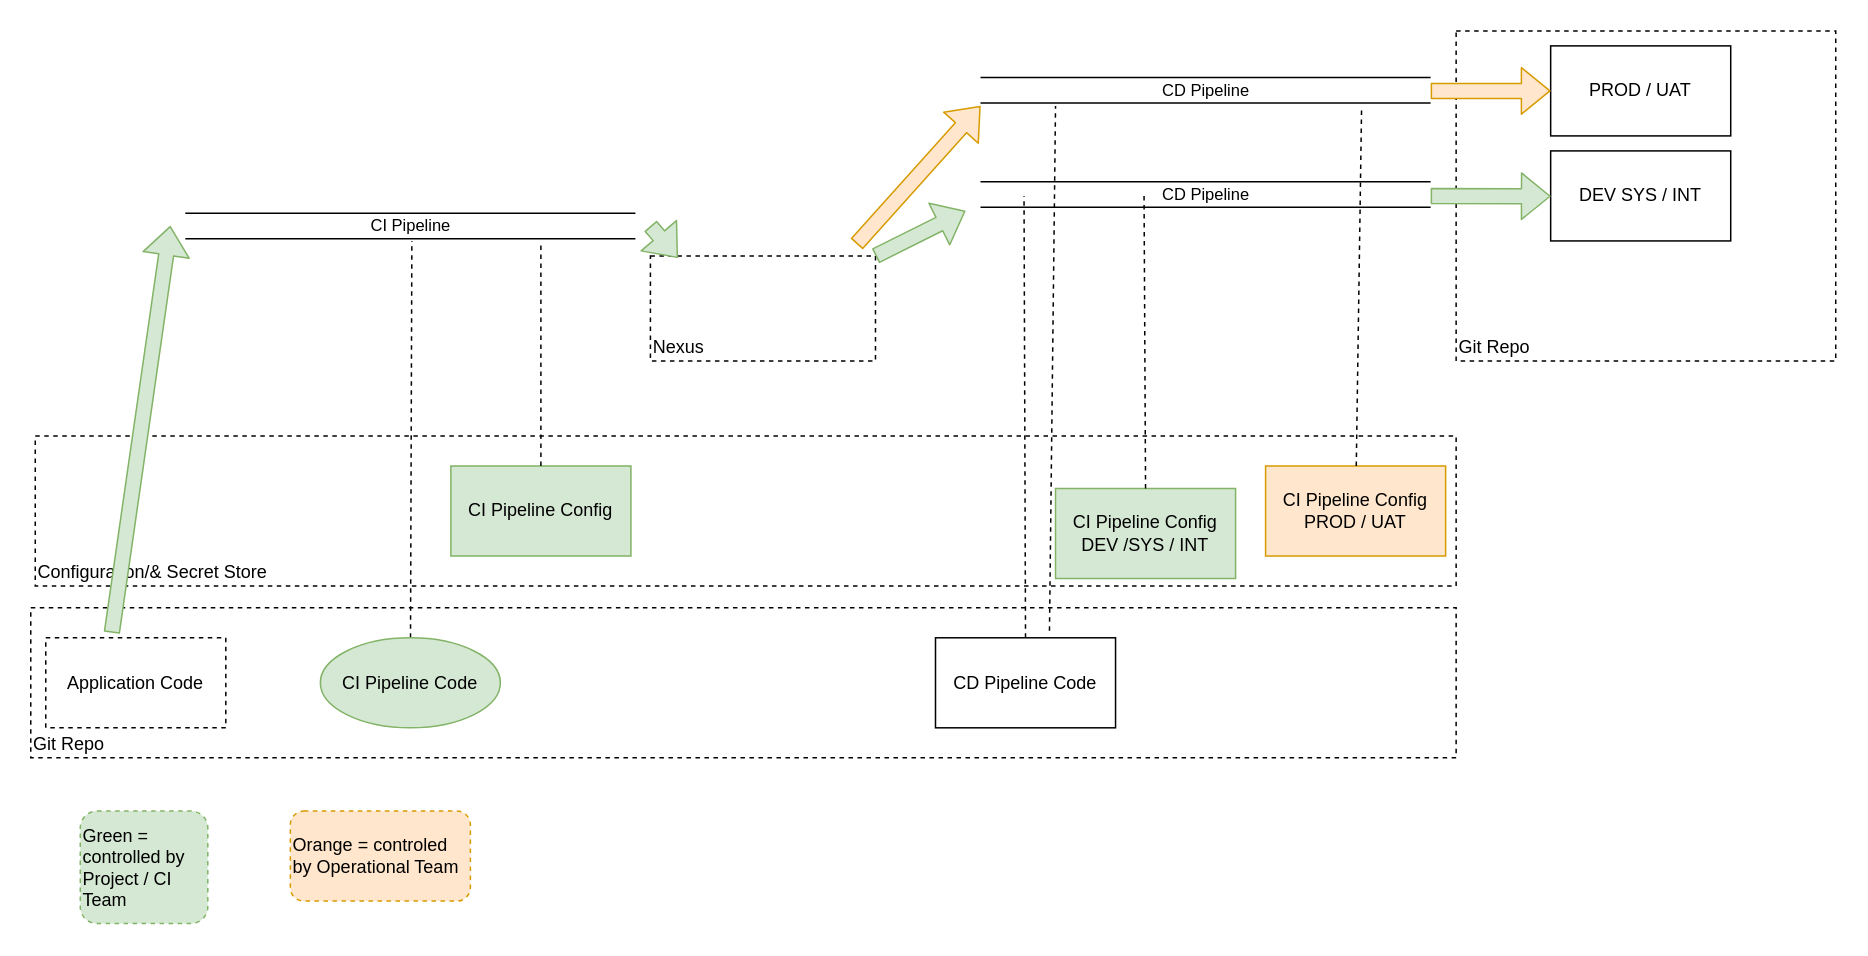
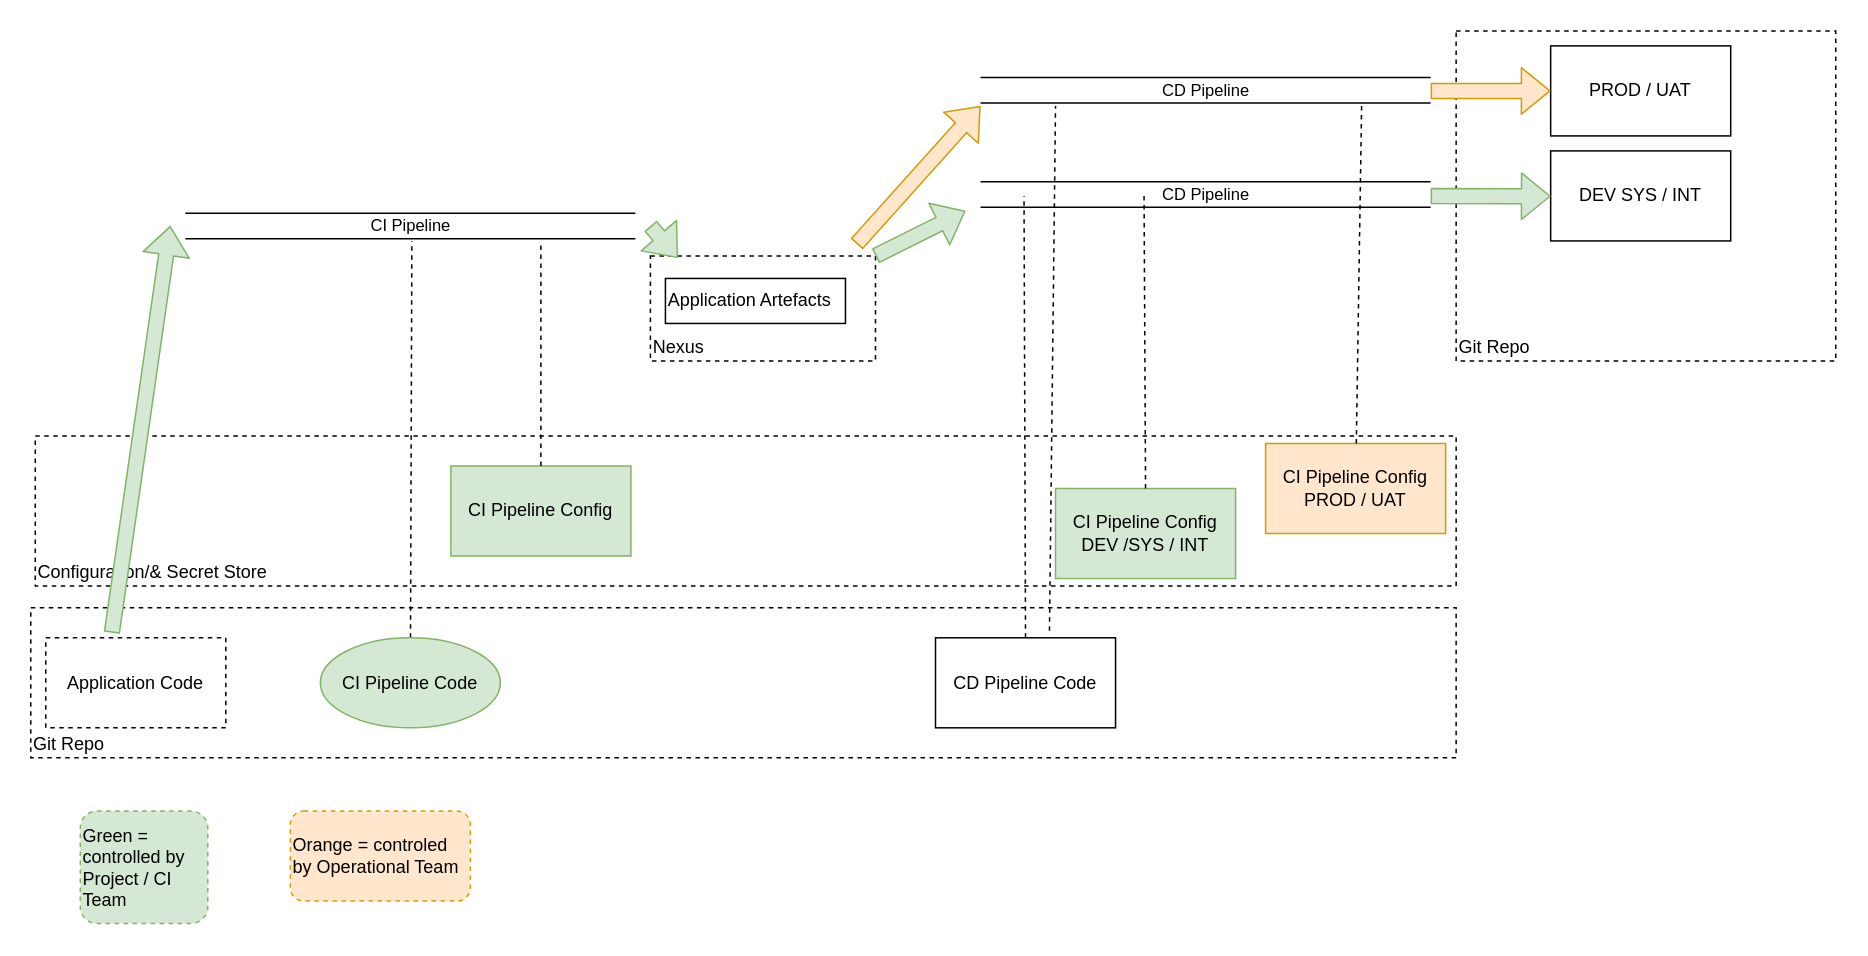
  <mxCell id="0" />
  <mxCell id="1" parent="0" />
  <mxCell id="2" value="Configuration/&amp;amp; Secret Store" style="rounded=0;whiteSpace=wrap;html=1;shadow=0;fillColor=none;dashed=1;align=left;verticalAlign=bottom;" vertex="1" parent="1"><mxGeometry x="23" y="290" width="947" height="100" as="geometry" /></mxCell>
  <mxCell id="3" value="Nexus" style="rounded=0;whiteSpace=wrap;html=1;shadow=0;fillColor=none;align=left;dashed=1;verticalAlign=bottom;" vertex="1" parent="1"><mxGeometry x="433" y="170" width="150" height="70" as="geometry" /></mxCell>
  <mxCell id="4" value="Git Repo" style="rounded=0;whiteSpace=wrap;html=1;shadow=0;fillColor=none;dashed=1;align=left;verticalAlign=bottom;" vertex="1" parent="1"><mxGeometry x="20" y="404.5" width="950" height="100" as="geometry" /></mxCell>
  <mxCell id="5" value="Application Code" style="rounded=0;whiteSpace=wrap;html=1;shadow=0;fillColor=#ffffff;dashed=1;" vertex="1" parent="1"><mxGeometry x="30" y="424.5" width="120" height="60" as="geometry" /></mxCell>
  <mxCell id="6" value="CI Pipeline Config" style="rounded=0;whiteSpace=wrap;html=1;shadow=0;fillColor=#d5e8d4;strokeColor=#82b366;" vertex="1" parent="1"><mxGeometry x="300" y="310" width="120" height="60" as="geometry" /></mxCell>
  <mxCell id="7" value="CD Pipeline Code" style="rounded=0;whiteSpace=wrap;html=1;shadow=0;fillColor=#ffffff;" vertex="1" parent="1"><mxGeometry x="623" y="424.5" width="120" height="60" as="geometry" /></mxCell>
  <mxCell id="8" value="CI Pipeline" style="shape=link;html=1;width=17;" edge="1" parent="1"><mxGeometry width="50" height="50" relative="1" as="geometry"><mxPoint x="123" y="150" as="sourcePoint" /><mxPoint x="423" y="150" as="targetPoint" /></mxGeometry></mxCell>
  <mxCell id="9" value="" style="endArrow=none;dashed=1;html=1;" edge="1" parent="1" source="23"><mxGeometry width="50" height="50" relative="1" as="geometry"><mxPoint x="263" y="240" as="sourcePoint" /><mxPoint x="274" y="160" as="targetPoint" /></mxGeometry></mxCell>
  <mxCell id="10" value="" style="shape=flexArrow;endArrow=classic;html=1;exitX=0.367;exitY=-0.056;exitDx=0;exitDy=0;exitPerimeter=0;fillColor=#d5e8d4;strokeColor=#82b366;" edge="1" parent="1" source="5"><mxGeometry width="50" height="50" relative="1" as="geometry"><mxPoint x="43" y="200" as="sourcePoint" /><mxPoint x="113" y="150" as="targetPoint" /></mxGeometry></mxCell>
+ <mxCell id="11" value="Application Artefacts" style="rounded=0;whiteSpace=wrap;html=1;shadow=0;fillColor=#ffffff;align=left;" vertex="1" parent="1"><mxGeometry x="443" y="185" width="120" height="30" as="geometry" /></mxCell>
  <mxCell id="12" value="" style="shape=flexArrow;endArrow=classic;html=1;entryX=0.122;entryY=0.019;entryDx=0;entryDy=0;entryPerimeter=0;fillColor=#d5e8d4;strokeColor=#82b366;" edge="1" parent="1" target="3"><mxGeometry width="50" height="50" relative="1" as="geometry"><mxPoint x="433" y="150" as="sourcePoint" /><mxPoint x="523" y="100" as="targetPoint" /></mxGeometry></mxCell>
  <mxCell id="13" value="Git Repo" style="rounded=0;whiteSpace=wrap;html=1;shadow=0;fillColor=none;dashed=1;align=left;verticalAlign=bottom;" vertex="1" parent="1"><mxGeometry x="970" y="20" width="253" height="220" as="geometry" /></mxCell>
  <mxCell id="14" value="PROD / UAT" style="rounded=0;whiteSpace=wrap;html=1;shadow=0;fillColor=#ffffff;" vertex="1" parent="1"><mxGeometry x="1033" y="30" width="120" height="60" as="geometry" /></mxCell>
  <mxCell id="15" value="DEV SYS / INT" style="rounded=0;whiteSpace=wrap;html=1;shadow=0;fillColor=#ffffff;" vertex="1" parent="1"><mxGeometry x="1033" y="100" width="120" height="60" as="geometry" /></mxCell>
  <mxCell id="16" value="CD Pipeline" style="shape=link;html=1;width=17;" edge="1" parent="1"><mxGeometry width="50" height="50" relative="1" as="geometry"><mxPoint x="653" y="59.5" as="sourcePoint" /><mxPoint x="953" y="59.5" as="targetPoint" /></mxGeometry></mxCell>
  <mxCell id="17" value="CD Pipeline" style="shape=link;html=1;width=17;" edge="1" parent="1"><mxGeometry width="50" height="50" relative="1" as="geometry"><mxPoint x="653" y="129" as="sourcePoint" /><mxPoint x="953" y="129" as="targetPoint" /></mxGeometry></mxCell>
  <mxCell id="18" value="" style="endArrow=none;dashed=1;html=1;exitX=0.5;exitY=0;exitDx=0;exitDy=0;" edge="1" parent="1" source="7"><mxGeometry width="50" height="50" relative="1" as="geometry"><mxPoint x="883" y="220" as="sourcePoint" /><mxPoint x="682" y="130" as="targetPoint" /></mxGeometry></mxCell>
  <mxCell id="19" value="" style="endArrow=none;dashed=1;html=1;exitX=0.633;exitY=-0.078;exitDx=0;exitDy=0;exitPerimeter=0;" edge="1" parent="1" source="7"><mxGeometry width="50" height="50" relative="1" as="geometry"><mxPoint x="873" y="280" as="sourcePoint" /><mxPoint x="703" y="70" as="targetPoint" /><Array as="points" /></mxGeometry></mxCell>
  <mxCell id="20" value="" style="shape=flexArrow;endArrow=classic;html=1;entryX=0;entryY=0.5;entryDx=0;entryDy=0;fillColor=#ffe6cc;strokeColor=#d79b00;" edge="1" parent="1" target="14"><mxGeometry width="50" height="50" relative="1" as="geometry"><mxPoint x="953" y="60" as="sourcePoint" /><mxPoint x="943" y="-20" as="targetPoint" /></mxGeometry></mxCell>
  <mxCell id="21" value="" style="shape=flexArrow;endArrow=classic;html=1;fillColor=#d5e8d4;strokeColor=#82b366;" edge="1" parent="1"><mxGeometry width="50" height="50" relative="1" as="geometry"><mxPoint x="583" y="170" as="sourcePoint" /><mxPoint x="643" y="140" as="targetPoint" /></mxGeometry></mxCell>
  <mxCell id="22" value="" style="shape=flexArrow;endArrow=classic;html=1;exitX=0.916;exitY=-0.114;exitDx=0;exitDy=0;exitPerimeter=0;fillColor=#ffe6cc;strokeColor=#d79b00;" edge="1" parent="1" source="3"><mxGeometry width="50" height="50" relative="1" as="geometry"><mxPoint x="563" y="90" as="sourcePoint" /><mxPoint x="653" y="70" as="targetPoint" /></mxGeometry></mxCell>
  <mxCell id="23" value="CI Pipeline Code" style="ellipse;whiteSpace=wrap;html=1;shadow=0;fillColor=#d5e8d4;strokeColor=#82b366;" vertex="1" parent="1"><mxGeometry x="213" y="424.5" width="120" height="60" as="geometry" /></mxCell>
  <mxCell id="24" value="" style="endArrow=none;dashed=1;html=1;exitX=0.5;exitY=0;exitDx=0;exitDy=0;" edge="1" parent="1" source="6"><mxGeometry width="50" height="50" relative="1" as="geometry"><mxPoint x="283.102" y="434.5" as="sourcePoint" /><mxPoint x="360" y="160" as="targetPoint" /></mxGeometry></mxCell>
  <mxCell id="25" value="" style="shape=flexArrow;endArrow=classic;html=1;entryX=0;entryY=0.5;entryDx=0;entryDy=0;fillColor=#d5e8d4;strokeColor=#82b366;" edge="1" parent="1"><mxGeometry width="50" height="50" relative="1" as="geometry"><mxPoint x="953" y="130" as="sourcePoint" /><mxPoint x="1033.059" y="130.235" as="targetPoint" /></mxGeometry></mxCell>
  <mxCell id="26" value="CI Pipeline Config DEV /SYS / INT" style="rounded=0;whiteSpace=wrap;html=1;shadow=0;fillColor=#d5e8d4;strokeColor=#82b366;" vertex="1" parent="1"><mxGeometry x="703" y="325" width="120" height="60" as="geometry" /></mxCell>
- <mxCell id="27" value="CI Pipeline Config PROD / UAT" style="rounded=0;whiteSpace=wrap;html=1;shadow=0;fillColor=#ffe6cc;strokeColor=#d79b00;" vertex="1" parent="1"><mxGeometry x="843" y="310" width="120" height="60" as="geometry" /></mxCell>
+ <mxCell id="27" value="CI Pipeline Config PROD / UAT" style="rounded=0;whiteSpace=wrap;html=1;shadow=0;fillColor=#ffe6cc;strokeColor=#d79b00;" vertex="1" parent="1"><mxGeometry x="843" y="295" width="120" height="60" as="geometry" /></mxCell>
  <mxCell id="28" value="" style="endArrow=none;dashed=1;html=1;exitX=0.5;exitY=0;exitDx=0;exitDy=0;" edge="1" parent="1" source="26"><mxGeometry width="50" height="50" relative="1" as="geometry"><mxPoint x="843" y="230" as="sourcePoint" /><mxPoint x="762" y="130" as="targetPoint" /></mxGeometry></mxCell>
  <mxCell id="29" value="" style="endArrow=none;dashed=1;html=1;" edge="1" parent="1" source="27"><mxGeometry width="50" height="50" relative="1" as="geometry"><mxPoint x="873" y="250" as="sourcePoint" /><mxPoint x="907" y="70" as="targetPoint" /></mxGeometry></mxCell>
  <mxCell id="30" value="Green = controlled by Project / CI Team" style="rounded=1;whiteSpace=wrap;html=1;shadow=0;dashed=1;fillColor=#d5e8d4;align=left;strokeColor=#82b366;" vertex="1" parent="1"><mxGeometry x="53" y="540" width="85" height="75" as="geometry" /></mxCell>
  <mxCell id="31" value="Orange = controled by Operational Team" style="rounded=1;whiteSpace=wrap;html=1;shadow=0;dashed=1;fillColor=#ffe6cc;align=left;strokeColor=#d79b00;" vertex="1" parent="1"><mxGeometry x="193" y="540" width="120" height="60" as="geometry" /></mxCell>
